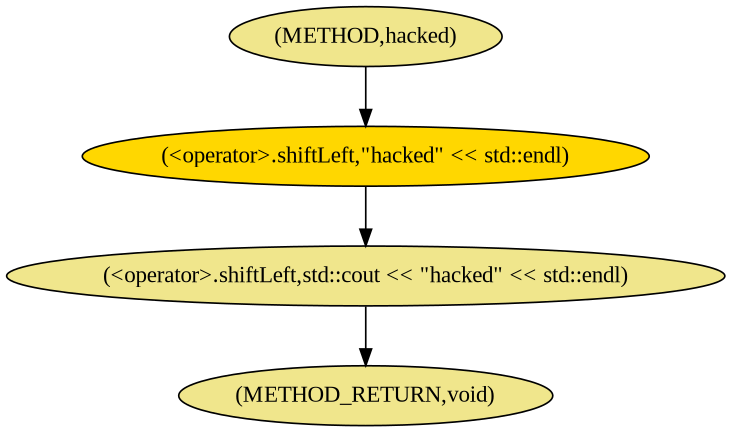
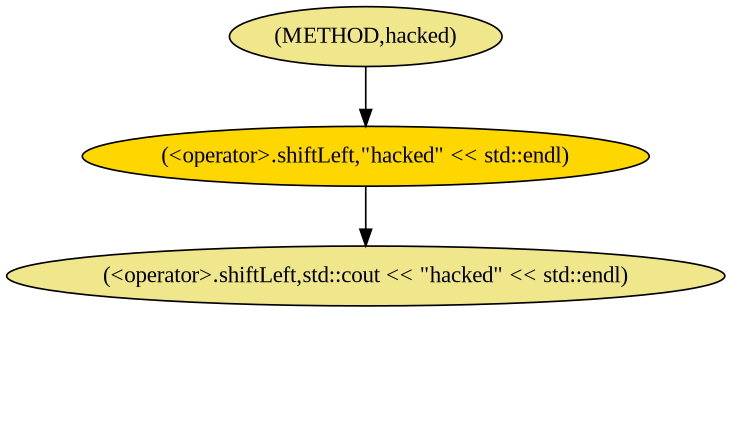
  digraph {
    fontname="Liberation Serif"
    node [style=filled fillcolor=khaki fontname="Liberation Serif"]
    edge [fontname="Liberation Serif"]
    n1 [label="(<operator>.shiftLeft,std::cout << \"hacked\" << std::endl)"]
-   n2 [label="(METHOD_RETURN,void)"]
    n3 [label="(<operator>.shiftLeft,\"hacked\" << std::endl)" fillcolor=gold]
    n4 [label="(METHOD,hacked)"]
-   n1 -> n2
    n3 -> n1
    n4 -> n3
  }
